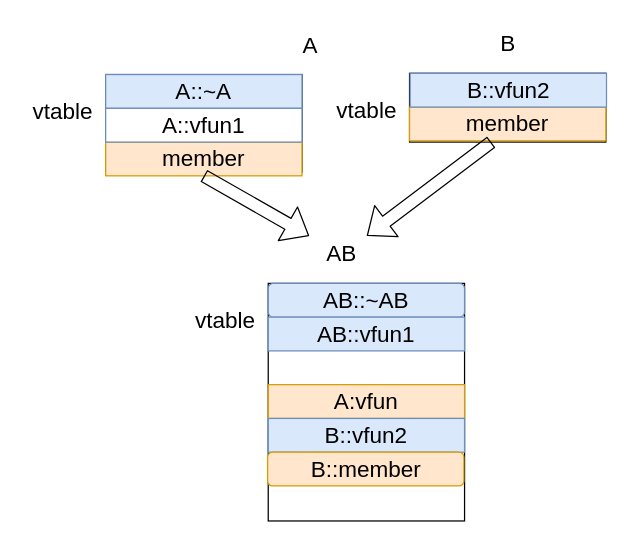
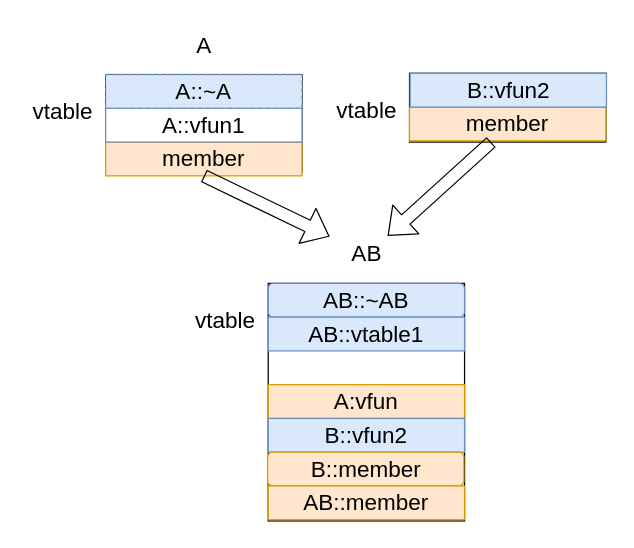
  <mxCell id="0" />
  <mxCell id="1" parent="0" />
  <mxCell id="2" value="" style="rounded=0;whiteSpace=wrap;html=1;" vertex="1" parent="1"><mxGeometry x="84" y="59" width="157" height="78" as="geometry" /></mxCell>
- <mxCell id="3" value="A::~A" style="rounded=0;whiteSpace=wrap;html=1;fontSize=18;fillColor=#dae8fc;strokeColor=#6c8ebf;" vertex="1" parent="1"><mxGeometry x="84" y="59" width="157" height="27" as="geometry" /></mxCell>
- <mxCell id="4" value="A" style="text;html=1;strokeColor=none;fillColor=none;align=center;verticalAlign=middle;whiteSpace=wrap;rounded=0;fontSize=18;" vertex="1" parent="1"><mxGeometry x="218" y="21" width="60" height="30" as="geometry" /></mxCell>
+ <mxCell id="3" value="A::~A" style="rounded=0;whiteSpace=wrap;html=1;fontSize=18;fillColor=#dae8fc;strokeColor=#6c8ebf;dashed=1;" vertex="1" parent="1"><mxGeometry x="84" y="59" width="157" height="27" as="geometry" /></mxCell>
+ <mxCell id="4" value="A" style="text;html=1;strokeColor=none;fillColor=none;align=center;verticalAlign=middle;whiteSpace=wrap;rounded=0;fontSize=18;" vertex="1" parent="1"><mxGeometry x="133" y="21" width="60" height="30" as="geometry" /></mxCell>
  <mxCell id="5" value="member" style="rounded=0;whiteSpace=wrap;html=1;fontSize=18;fillColor=#ffe6cc;strokeColor=#d79b00;" vertex="1" parent="1"><mxGeometry x="84" y="113" width="157" height="27" as="geometry" /></mxCell>
  <mxCell id="6" value="A::vfun1" style="rounded=0;whiteSpace=wrap;html=1;fontSize=18;fillColor=#ffffff;strokeColor=#6c8ebf;" vertex="1" parent="1"><mxGeometry x="84" y="86" width="157" height="27" as="geometry" /></mxCell>
  <mxCell id="7" value="vtable" style="text;html=1;strokeColor=none;fillColor=none;align=center;verticalAlign=middle;whiteSpace=wrap;rounded=0;fontSize=18;" vertex="1" parent="1"><mxGeometry x="20" y="74" width="60" height="30" as="geometry" /></mxCell>
  <mxCell id="8" value="" style="rounded=0;whiteSpace=wrap;html=1;" vertex="1" parent="1"><mxGeometry x="327" y="58" width="157" height="55" as="geometry" /></mxCell>
- <mxCell id="9" value="B" style="text;html=1;strokeColor=none;fillColor=none;align=center;verticalAlign=middle;whiteSpace=wrap;rounded=0;fontSize=18;" vertex="1" parent="1"><mxGeometry x="376" y="20" width="60" height="30" as="geometry" /></mxCell>
  <mxCell id="10" value="member" style="rounded=0;whiteSpace=wrap;html=1;fontSize=18;fillColor=#ffe6cc;strokeColor=#d79b00;" vertex="1" parent="1"><mxGeometry x="327" y="85" width="157" height="27" as="geometry" /></mxCell>
  <mxCell id="11" value="B::vfun2" style="rounded=0;whiteSpace=wrap;html=1;fontSize=18;fillColor=#dae8fc;strokeColor=#6c8ebf;" vertex="1" parent="1"><mxGeometry x="327.5" y="58" width="157" height="27" as="geometry" /></mxCell>
  <mxCell id="12" value="vtable" style="text;html=1;strokeColor=none;fillColor=none;align=center;verticalAlign=middle;whiteSpace=wrap;rounded=0;fontSize=18;" vertex="1" parent="1"><mxGeometry x="263" y="73" width="60" height="30" as="geometry" /></mxCell>
  <mxCell id="13" value="" style="rounded=0;whiteSpace=wrap;html=1;" vertex="1" parent="1"><mxGeometry x="214" y="226" width="157" height="190" as="geometry" /></mxCell>
  <mxCell id="14" value="AB::~AB" style="whiteSpace=wrap;html=1;fontSize=18;fillColor=#dae8fc;strokeColor=#6c8ebf;rounded=1;" vertex="1" parent="1"><mxGeometry x="214" y="226" width="157" height="27" as="geometry" /></mxCell>
- <mxCell id="15" value="AB" style="text;html=1;strokeColor=none;fillColor=none;align=center;verticalAlign=middle;whiteSpace=wrap;rounded=0;fontSize=18;" vertex="1" parent="1"><mxGeometry x="243" y="188" width="60" height="30" as="geometry" /></mxCell>
+ <mxCell id="15" value="AB" style="text;html=1;strokeColor=none;fillColor=none;align=center;verticalAlign=middle;whiteSpace=wrap;rounded=0;fontSize=18;" vertex="1" parent="1"><mxGeometry x="263" y="188" width="60" height="30" as="geometry" /></mxCell>
  <mxCell id="16" value="A:vfun" style="rounded=0;whiteSpace=wrap;html=1;fontSize=18;fillColor=#ffe6cc;strokeColor=#d79b00;" vertex="1" parent="1"><mxGeometry x="214" y="307" width="157" height="27" as="geometry" /></mxCell>
- <mxCell id="17" value="AB::vfun1" style="rounded=0;whiteSpace=wrap;html=1;fontSize=18;fillColor=#dae8fc;strokeColor=#6c8ebf;" vertex="1" parent="1"><mxGeometry x="214" y="253" width="157" height="27" as="geometry" /></mxCell>
+ <mxCell id="17" value="AB::vtable1" style="rounded=0;whiteSpace=wrap;html=1;fontSize=18;fillColor=#dae8fc;strokeColor=#6c8ebf;" vertex="1" parent="1"><mxGeometry x="214" y="253" width="157" height="27" as="geometry" /></mxCell>
  <mxCell id="18" value="vtable" style="text;html=1;strokeColor=none;fillColor=none;align=center;verticalAlign=middle;whiteSpace=wrap;rounded=0;fontSize=18;" vertex="1" parent="1"><mxGeometry x="150" y="241" width="60" height="30" as="geometry" /></mxCell>
  <mxCell id="19" value="B::vfun2" style="rounded=0;whiteSpace=wrap;html=1;fontSize=18;fillColor=#dae8fc;strokeColor=#6c8ebf;" vertex="1" parent="1"><mxGeometry x="214" y="334" width="157" height="27" as="geometry" /></mxCell>
  <mxCell id="20" value="B::member" style="whiteSpace=wrap;html=1;fontSize=18;fillColor=#ffe6cc;strokeColor=#d79b00;rounded=1;" vertex="1" parent="1"><mxGeometry x="213.5" y="361" width="157" height="27" as="geometry" /></mxCell>
+ <mxCell id="21" value="AB::member" style="rounded=0;whiteSpace=wrap;html=1;fontSize=18;fillColor=#ffe6cc;strokeColor=#d79b00;" vertex="1" parent="1"><mxGeometry x="214" y="388" width="157" height="27" as="geometry" /></mxCell>
  <mxCell id="22" value="" style="shape=flexArrow;endArrow=classic;html=1;fontSize=18;exitX=0.5;exitY=1;exitDx=0;exitDy=0;" edge="1" parent="1" source="5" target="15"><mxGeometry width="50" height="50" relative="1" as="geometry"><mxPoint x="260" y="289" as="sourcePoint" /><mxPoint x="310" y="239" as="targetPoint" /></mxGeometry></mxCell>
  <mxCell id="23" value="" style="shape=flexArrow;endArrow=classic;html=1;fontSize=18;exitX=0.416;exitY=1;exitDx=0;exitDy=0;exitPerimeter=0;" edge="1" parent="1" source="8" target="15"><mxGeometry width="50" height="50" relative="1" as="geometry"><mxPoint x="399" y="117" as="sourcePoint" /><mxPoint x="499.5" y="165.517" as="targetPoint" /></mxGeometry></mxCell>
